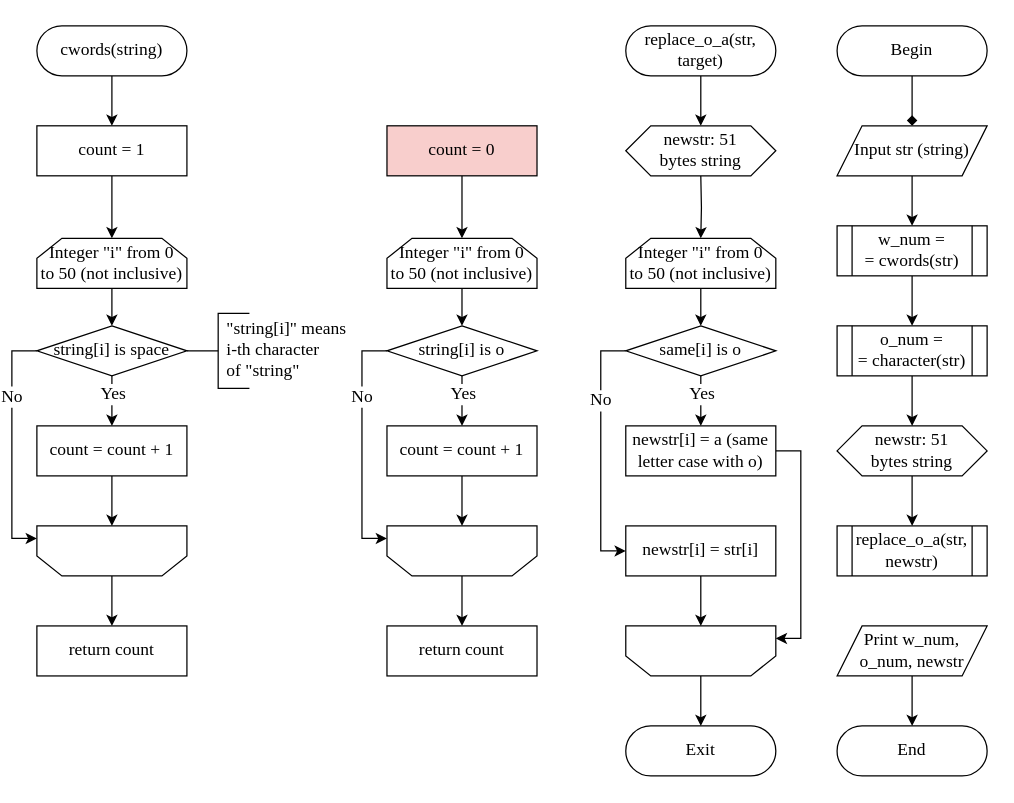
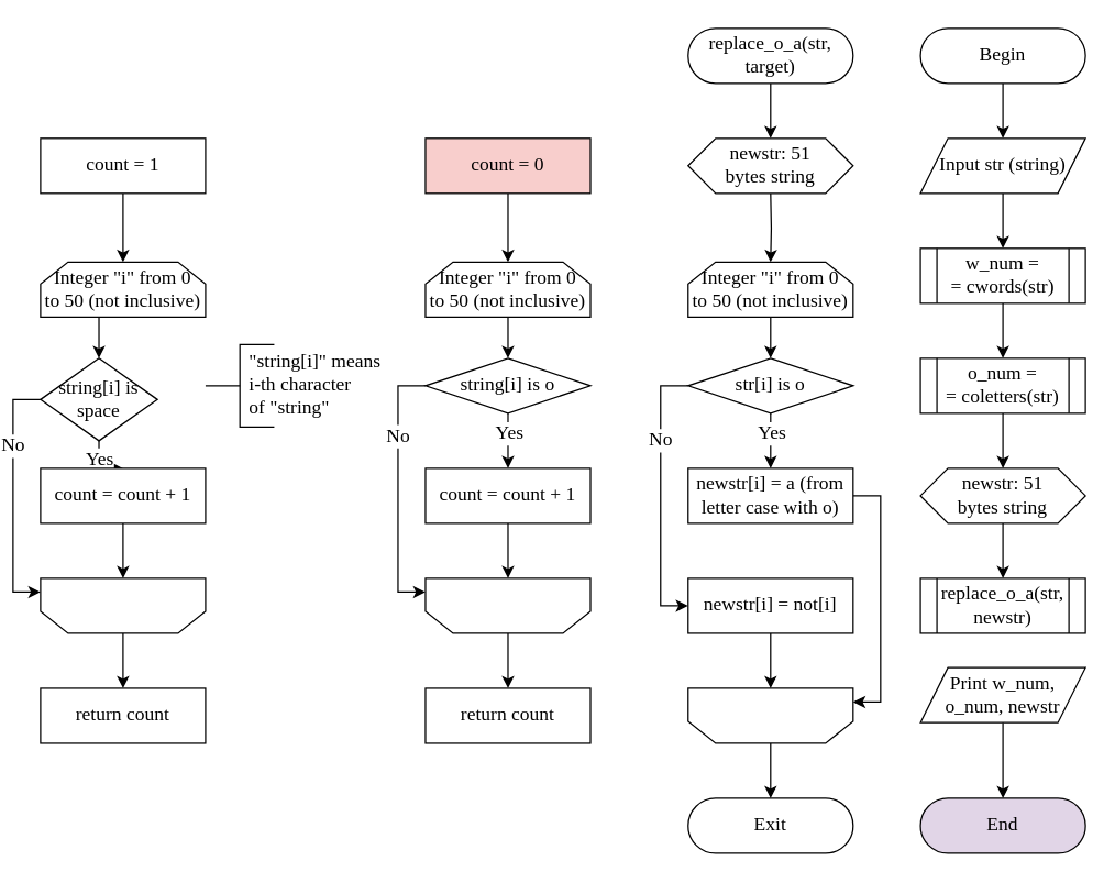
  <mxCell id="0" />
  <mxCell id="1" parent="0" />
- <mxCell id="2" value="" style="edgeStyle=orthogonalEdgeStyle;rounded=0;orthogonalLoop=1;jettySize=auto;html=1;fontFamily=Times New Roman;fontSize=14;endArrow=diamond;" edge="1" parent="1" source="3" target="23"><mxGeometry relative="1" as="geometry" /></mxCell>
+ <mxCell id="2" value="" style="edgeStyle=orthogonalEdgeStyle;rounded=0;orthogonalLoop=1;jettySize=auto;html=1;fontFamily=Times New Roman;fontSize=14;" edge="1" parent="1" source="3" target="23"><mxGeometry relative="1" as="geometry" /></mxCell>
  <mxCell id="3" value="Begin" style="rounded=1;whiteSpace=wrap;html=1;arcSize=50;fontSize=14;fontFamily=Times New Roman;" vertex="1" parent="1"><mxGeometry x="660" y="20" width="120" height="40" as="geometry" /></mxCell>
- <mxCell id="4" value="" style="edgeStyle=orthogonalEdgeStyle;rounded=0;orthogonalLoop=1;jettySize=auto;html=1;fontFamily=Times New Roman;fontSize=14;" edge="1" parent="1" source="5" target="7"><mxGeometry relative="1" as="geometry" /></mxCell>
- <mxCell id="5" value="cwords(string)" style="rounded=1;whiteSpace=wrap;html=1;arcSize=50;fontSize=14;fontFamily=Times New Roman;" vertex="1" parent="1"><mxGeometry x="20" y="20" width="120" height="40" as="geometry" /></mxCell>
  <mxCell id="6" value="" style="edgeStyle=orthogonalEdgeStyle;rounded=0;orthogonalLoop=1;jettySize=auto;html=1;fontFamily=Times New Roman;fontSize=14;" edge="1" parent="1" source="7" target="9"><mxGeometry relative="1" as="geometry" /></mxCell>
  <mxCell id="7" value="count = 1" style="rounded=0;whiteSpace=wrap;html=1;fontFamily=Times New Roman;fontSize=14;" vertex="1" parent="1"><mxGeometry x="20" y="100" width="120" height="40" as="geometry" /></mxCell>
  <mxCell id="8" style="edgeStyle=orthogonalEdgeStyle;rounded=0;orthogonalLoop=1;jettySize=auto;html=1;exitX=0.5;exitY=1;exitDx=0;exitDy=0;entryX=0.5;entryY=0;entryDx=0;entryDy=0;fontFamily=Times New Roman;fontSize=14;" edge="1" parent="1" source="9" target="14"><mxGeometry relative="1" as="geometry" /></mxCell>
  <mxCell id="9" value="&lt;div&gt;Integer &quot;i&quot; from 0&lt;/div&gt;&lt;div&gt;to 50 (not inclusive)&lt;/div&gt;" style="shape=loopLimit;whiteSpace=wrap;html=1;fontFamily=Times New Roman;fontSize=14;strokeColor=#000000;fillColor=#FFFFFF;gradientColor=none;" vertex="1" parent="1"><mxGeometry x="20" y="190" width="120" height="40" as="geometry" /></mxCell>
  <mxCell id="10" value="" style="edgeStyle=orthogonalEdgeStyle;rounded=0;orthogonalLoop=1;jettySize=auto;html=1;fontFamily=Times New Roman;fontSize=14;" edge="1" parent="1" source="14" target="18"><mxGeometry relative="1" as="geometry" /></mxCell>
  <mxCell id="11" value="Yes" style="edgeLabel;html=1;align=center;verticalAlign=middle;resizable=0;points=[];fontSize=14;fontFamily=Times New Roman;" vertex="1" connectable="0" parent="10"><mxGeometry x="-0.293" y="2" relative="1" as="geometry"><mxPoint x="-2" as="offset" /></mxGeometry></mxCell>
  <mxCell id="12" style="edgeStyle=orthogonalEdgeStyle;rounded=0;orthogonalLoop=1;jettySize=auto;html=1;exitX=0;exitY=0.5;exitDx=0;exitDy=0;entryX=0;entryY=0.25;entryDx=0;entryDy=0;fontFamily=Times New Roman;fontSize=14;" edge="1" parent="1" source="14" target="20"><mxGeometry relative="1" as="geometry" /></mxCell>
  <mxCell id="13" value="No" style="edgeLabel;html=1;align=center;verticalAlign=middle;resizable=0;points=[];fontSize=14;fontFamily=Times New Roman;" vertex="1" connectable="0" parent="12"><mxGeometry x="-0.415" y="-1" relative="1" as="geometry"><mxPoint as="offset" /></mxGeometry></mxCell>
- <mxCell id="14" value="string[i] is space" style="rhombus;whiteSpace=wrap;html=1;fontFamily=Times New Roman;fontSize=14;strokeColor=#000000;fillColor=#FFFFFF;gradientColor=none;" vertex="1" parent="1"><mxGeometry x="20" y="260" width="120" height="40" as="geometry" /></mxCell>
+ <mxCell id="14" value="string[i] is space" style="rhombus;whiteSpace=wrap;html=1;fontFamily=Times New Roman;fontSize=14;strokeColor=#000000;fillColor=#FFFFFF;gradientColor=none;" vertex="1" parent="1"><mxGeometry x="20" y="260" width="85" height="60" as="geometry" /></mxCell>
  <mxCell id="15" value="" style="strokeWidth=1;html=1;shape=mxgraph.flowchart.annotation_2;align=left;labelPosition=right;pointerEvents=1;fontFamily=Times New Roman;fontSize=14;fillColor=#FFFFFF;gradientColor=none;" vertex="1" parent="1"><mxGeometry x="140" y="250" width="50" height="60" as="geometry" /></mxCell>
  <mxCell id="16" value="&lt;div align=&quot;left&quot;&gt;&quot;string[i]&quot; means&lt;/div&gt;&lt;div align=&quot;left&quot;&gt;i-th character&lt;/div&gt;&lt;div align=&quot;left&quot;&gt;of &quot;string&quot;&lt;br&gt;&lt;/div&gt;" style="text;html=1;align=left;verticalAlign=middle;resizable=0;points=[];autosize=1;strokeColor=none;fillColor=none;fontSize=14;fontFamily=Times New Roman;" vertex="1" parent="1"><mxGeometry x="170" y="250" width="110" height="60" as="geometry" /></mxCell>
  <mxCell id="17" value="" style="edgeStyle=orthogonalEdgeStyle;rounded=0;orthogonalLoop=1;jettySize=auto;html=1;fontFamily=Times New Roman;fontSize=14;" edge="1" parent="1" source="18" target="20"><mxGeometry relative="1" as="geometry" /></mxCell>
  <mxCell id="18" value="&lt;div align=&quot;center&quot;&gt;count = count + 1&lt;/div&gt;" style="rounded=0;whiteSpace=wrap;html=1;fontFamily=Times New Roman;fontSize=14;strokeColor=#000000;strokeWidth=1;fillColor=#FFFFFF;gradientColor=none;align=center;" vertex="1" parent="1"><mxGeometry x="20" y="340" width="120" height="40" as="geometry" /></mxCell>
  <mxCell id="19" value="" style="edgeStyle=orthogonalEdgeStyle;rounded=0;orthogonalLoop=1;jettySize=auto;html=1;fontFamily=Times New Roman;fontSize=14;" edge="1" parent="1" source="20" target="21"><mxGeometry relative="1" as="geometry" /></mxCell>
  <mxCell id="20" value="" style="shape=loopLimit;whiteSpace=wrap;html=1;fontFamily=Times New Roman;fontSize=14;strokeColor=#000000;fillColor=#FFFFFF;gradientColor=none;align=left;flipV=1;" vertex="1" parent="1"><mxGeometry x="20" y="420" width="120" height="40" as="geometry" /></mxCell>
  <mxCell id="21" value="return count" style="rounded=0;whiteSpace=wrap;html=1;fontFamily=Times New Roman;fontSize=14;strokeColor=#000000;strokeWidth=1;fillColor=#FFFFFF;gradientColor=none;align=center;" vertex="1" parent="1"><mxGeometry x="20" y="500" width="120" height="40" as="geometry" /></mxCell>
  <mxCell id="22" value="" style="edgeStyle=orthogonalEdgeStyle;rounded=0;orthogonalLoop=1;jettySize=auto;html=1;fontFamily=Times New Roman;fontSize=14;" edge="1" parent="1" source="23" target="25"><mxGeometry relative="1" as="geometry" /></mxCell>
  <mxCell id="23" value="Input str (string)" style="shape=parallelogram;perimeter=parallelogramPerimeter;whiteSpace=wrap;html=1;fixedSize=1;fontFamily=Times New Roman;fontSize=14;strokeColor=#000000;fillColor=#FFFFFF;gradientColor=none;align=center;" vertex="1" parent="1"><mxGeometry x="660" y="100" width="120" height="40" as="geometry" /></mxCell>
  <mxCell id="24" value="" style="edgeStyle=orthogonalEdgeStyle;rounded=0;orthogonalLoop=1;jettySize=auto;html=1;fontFamily=Times New Roman;fontSize=14;" edge="1" parent="1" source="25" target="41"><mxGeometry relative="1" as="geometry" /></mxCell>
  <mxCell id="25" value="&lt;div&gt;w_num =&lt;/div&gt;&lt;div&gt;= cwords(str)&lt;/div&gt;" style="shape=process;whiteSpace=wrap;html=1;backgroundOutline=1;fontFamily=Times New Roman;fontSize=14;align=center;" vertex="1" parent="1"><mxGeometry x="660" y="180" width="120" height="40" as="geometry" /></mxCell>
  <mxCell id="26" value="" style="edgeStyle=orthogonalEdgeStyle;rounded=0;orthogonalLoop=1;jettySize=auto;html=1;fontFamily=Times New Roman;fontSize=14;" edge="1" parent="1" source="27" target="29"><mxGeometry relative="1" as="geometry" /></mxCell>
  <mxCell id="27" value="count = 0" style="rounded=0;whiteSpace=wrap;html=1;fontFamily=Times New Roman;fontSize=14;fillColor=#f8cecc;" vertex="1" parent="1"><mxGeometry x="300" y="100" width="120" height="40" as="geometry" /></mxCell>
  <mxCell id="28" style="edgeStyle=orthogonalEdgeStyle;rounded=0;orthogonalLoop=1;jettySize=auto;html=1;exitX=0.5;exitY=1;exitDx=0;exitDy=0;entryX=0.5;entryY=0;entryDx=0;entryDy=0;fontFamily=Times New Roman;fontSize=14;" edge="1" parent="1" source="29" target="34"><mxGeometry relative="1" as="geometry" /></mxCell>
  <mxCell id="29" value="&lt;div&gt;Integer &quot;i&quot; from 0&lt;/div&gt;&lt;div&gt;to 50 (not inclusive)&lt;/div&gt;" style="shape=loopLimit;whiteSpace=wrap;html=1;fontFamily=Times New Roman;fontSize=14;strokeColor=#000000;fillColor=#FFFFFF;gradientColor=none;" vertex="1" parent="1"><mxGeometry x="300" y="190" width="120" height="40" as="geometry" /></mxCell>
  <mxCell id="30" value="" style="edgeStyle=orthogonalEdgeStyle;rounded=0;orthogonalLoop=1;jettySize=auto;html=1;fontFamily=Times New Roman;fontSize=14;" edge="1" parent="1" source="34" target="36"><mxGeometry relative="1" as="geometry" /></mxCell>
  <mxCell id="31" value="Yes" style="edgeLabel;html=1;align=center;verticalAlign=middle;resizable=0;points=[];fontSize=14;fontFamily=Times New Roman;" vertex="1" connectable="0" parent="30"><mxGeometry x="-0.293" y="2" relative="1" as="geometry"><mxPoint x="-2" as="offset" /></mxGeometry></mxCell>
  <mxCell id="32" style="edgeStyle=orthogonalEdgeStyle;rounded=0;orthogonalLoop=1;jettySize=auto;html=1;exitX=0;exitY=0.5;exitDx=0;exitDy=0;entryX=0;entryY=0.25;entryDx=0;entryDy=0;fontFamily=Times New Roman;fontSize=14;" edge="1" parent="1" source="34" target="38"><mxGeometry relative="1" as="geometry" /></mxCell>
  <mxCell id="33" value="No" style="edgeLabel;html=1;align=center;verticalAlign=middle;resizable=0;points=[];fontSize=14;fontFamily=Times New Roman;" vertex="1" connectable="0" parent="32"><mxGeometry x="-0.415" y="-1" relative="1" as="geometry"><mxPoint as="offset" /></mxGeometry></mxCell>
  <mxCell id="34" value="string[i] is o" style="rhombus;whiteSpace=wrap;html=1;fontFamily=Times New Roman;fontSize=14;strokeColor=#000000;fillColor=#FFFFFF;gradientColor=none;" vertex="1" parent="1"><mxGeometry x="300" y="260" width="120" height="40" as="geometry" /></mxCell>
  <mxCell id="35" value="" style="edgeStyle=orthogonalEdgeStyle;rounded=0;orthogonalLoop=1;jettySize=auto;html=1;fontFamily=Times New Roman;fontSize=14;" edge="1" parent="1" source="36" target="38"><mxGeometry relative="1" as="geometry" /></mxCell>
  <mxCell id="36" value="&lt;div align=&quot;center&quot;&gt;count = count + 1&lt;/div&gt;" style="rounded=0;whiteSpace=wrap;html=1;fontFamily=Times New Roman;fontSize=14;strokeColor=#000000;strokeWidth=1;fillColor=#FFFFFF;gradientColor=none;align=center;" vertex="1" parent="1"><mxGeometry x="300" y="340" width="120" height="40" as="geometry" /></mxCell>
  <mxCell id="37" value="" style="edgeStyle=orthogonalEdgeStyle;rounded=0;orthogonalLoop=1;jettySize=auto;html=1;fontFamily=Times New Roman;fontSize=14;" edge="1" parent="1" source="38" target="39"><mxGeometry relative="1" as="geometry" /></mxCell>
  <mxCell id="38" value="" style="shape=loopLimit;whiteSpace=wrap;html=1;fontFamily=Times New Roman;fontSize=14;strokeColor=#000000;fillColor=#FFFFFF;gradientColor=none;align=left;flipV=1;" vertex="1" parent="1"><mxGeometry x="300" y="420" width="120" height="40" as="geometry" /></mxCell>
  <mxCell id="39" value="return count" style="rounded=0;whiteSpace=wrap;html=1;fontFamily=Times New Roman;fontSize=14;strokeColor=#000000;strokeWidth=1;fillColor=#FFFFFF;gradientColor=none;align=center;" vertex="1" parent="1"><mxGeometry x="300" y="500" width="120" height="40" as="geometry" /></mxCell>
  <mxCell id="40" value="" style="edgeStyle=orthogonalEdgeStyle;rounded=0;orthogonalLoop=1;jettySize=auto;html=1;fontFamily=Times New Roman;fontSize=14;" edge="1" parent="1" source="41" target="43"><mxGeometry relative="1" as="geometry" /></mxCell>
- <mxCell id="41" value="&lt;div&gt;o_num =&lt;/div&gt;&lt;div&gt;= character(str)&lt;/div&gt;" style="shape=process;whiteSpace=wrap;html=1;backgroundOutline=1;fontFamily=Times New Roman;fontSize=14;align=center;" vertex="1" parent="1"><mxGeometry x="660" y="260" width="120" height="40" as="geometry" /></mxCell>
+ <mxCell id="41" value="&lt;div&gt;o_num =&lt;/div&gt;&lt;div&gt;= coletters(str)&lt;/div&gt;" style="shape=process;whiteSpace=wrap;html=1;backgroundOutline=1;fontFamily=Times New Roman;fontSize=14;align=center;" vertex="1" parent="1"><mxGeometry x="660" y="260" width="120" height="40" as="geometry" /></mxCell>
  <mxCell id="42" value="" style="edgeStyle=orthogonalEdgeStyle;rounded=0;orthogonalLoop=1;jettySize=auto;html=1;fontFamily=Times New Roman;fontSize=14;" edge="1" parent="1" source="43" target="58"><mxGeometry relative="1" as="geometry" /></mxCell>
  <mxCell id="43" value="&lt;div&gt;newstr: 51&lt;/div&gt;&lt;div&gt;bytes string&lt;/div&gt;" style="shape=hexagon;perimeter=hexagonPerimeter2;whiteSpace=wrap;html=1;fixedSize=1;fontFamily=Times New Roman;fontSize=14;align=center;" vertex="1" parent="1"><mxGeometry x="660" y="340" width="120" height="40" as="geometry" /></mxCell>
  <mxCell id="44" value="" style="edgeStyle=orthogonalEdgeStyle;rounded=0;orthogonalLoop=1;jettySize=auto;html=1;fontFamily=Times New Roman;fontSize=14;" edge="1" parent="1" source="45"><mxGeometry relative="1" as="geometry"><mxPoint x="551" y="100" as="targetPoint" /></mxGeometry></mxCell>
  <mxCell id="45" value="replace_o_a(str, target)" style="rounded=1;whiteSpace=wrap;html=1;arcSize=50;fontSize=14;fontFamily=Times New Roman;" vertex="1" parent="1"><mxGeometry x="491" y="20" width="120" height="40" as="geometry" /></mxCell>
  <mxCell id="46" value="" style="edgeStyle=orthogonalEdgeStyle;rounded=0;orthogonalLoop=1;jettySize=auto;html=1;fontFamily=Times New Roman;fontSize=14;" edge="1" parent="1" target="48"><mxGeometry relative="1" as="geometry"><mxPoint x="551" y="140" as="sourcePoint" /></mxGeometry></mxCell>
  <mxCell id="47" style="edgeStyle=orthogonalEdgeStyle;rounded=0;orthogonalLoop=1;jettySize=auto;html=1;exitX=0.5;exitY=1;exitDx=0;exitDy=0;entryX=0.5;entryY=0;entryDx=0;entryDy=0;fontFamily=Times New Roman;fontSize=14;" edge="1" parent="1" source="48" target="53"><mxGeometry relative="1" as="geometry" /></mxCell>
  <mxCell id="48" value="&lt;div&gt;Integer &quot;i&quot; from 0&lt;/div&gt;&lt;div&gt;to 50 (not inclusive)&lt;/div&gt;" style="shape=loopLimit;whiteSpace=wrap;html=1;fontFamily=Times New Roman;fontSize=14;strokeColor=#000000;fillColor=#FFFFFF;gradientColor=none;" vertex="1" parent="1"><mxGeometry x="491" y="190" width="120" height="40" as="geometry" /></mxCell>
  <mxCell id="49" value="" style="edgeStyle=orthogonalEdgeStyle;rounded=0;orthogonalLoop=1;jettySize=auto;html=1;fontFamily=Times New Roman;fontSize=14;" edge="1" parent="1" source="53" target="55"><mxGeometry relative="1" as="geometry" /></mxCell>
  <mxCell id="50" value="Yes" style="edgeLabel;html=1;align=center;verticalAlign=middle;resizable=0;points=[];fontSize=14;fontFamily=Times New Roman;" vertex="1" connectable="0" parent="49"><mxGeometry x="-0.293" y="2" relative="1" as="geometry"><mxPoint x="-2" as="offset" /></mxGeometry></mxCell>
  <mxCell id="51" style="edgeStyle=orthogonalEdgeStyle;rounded=0;orthogonalLoop=1;jettySize=auto;html=1;exitX=0;exitY=0.5;exitDx=0;exitDy=0;entryX=0;entryY=0.5;entryDx=0;entryDy=0;fontFamily=Times New Roman;fontSize=14;" edge="1" parent="1" source="53" target="64"><mxGeometry relative="1" as="geometry" /></mxCell>
  <mxCell id="52" value="No" style="edgeLabel;html=1;align=center;verticalAlign=middle;resizable=0;points=[];fontSize=14;fontFamily=Times New Roman;" vertex="1" connectable="0" parent="51"><mxGeometry x="-0.415" y="-1" relative="1" as="geometry"><mxPoint as="offset" /></mxGeometry></mxCell>
- <mxCell id="53" value="same[i] is o" style="rhombus;whiteSpace=wrap;html=1;fontFamily=Times New Roman;fontSize=14;strokeColor=#000000;fillColor=#FFFFFF;gradientColor=none;" vertex="1" parent="1"><mxGeometry x="491" y="260" width="120" height="40" as="geometry" /></mxCell>
+ <mxCell id="53" value="str[i] is o" style="rhombus;whiteSpace=wrap;html=1;fontFamily=Times New Roman;fontSize=14;strokeColor=#000000;fillColor=#FFFFFF;gradientColor=none;" vertex="1" parent="1"><mxGeometry x="491" y="260" width="120" height="40" as="geometry" /></mxCell>
  <mxCell id="54" style="edgeStyle=orthogonalEdgeStyle;rounded=0;orthogonalLoop=1;jettySize=auto;html=1;exitX=1;exitY=0.5;exitDx=0;exitDy=0;entryX=1;entryY=0.25;entryDx=0;entryDy=0;fontFamily=Times New Roman;fontSize=14;" edge="1" parent="1" source="55" target="57"><mxGeometry relative="1" as="geometry" /></mxCell>
- <mxCell id="55" value="newstr[i] = a (same letter case with o)" style="rounded=0;whiteSpace=wrap;html=1;fontFamily=Times New Roman;fontSize=14;strokeColor=#000000;strokeWidth=1;fillColor=#FFFFFF;gradientColor=none;align=center;" vertex="1" parent="1"><mxGeometry x="491" y="340" width="120" height="40" as="geometry" /></mxCell>
+ <mxCell id="55" value="newstr[i] = a (from letter case with o)" style="rounded=0;whiteSpace=wrap;html=1;fontFamily=Times New Roman;fontSize=14;strokeColor=#000000;strokeWidth=1;fillColor=#FFFFFF;gradientColor=none;align=center;" vertex="1" parent="1"><mxGeometry x="491" y="340" width="120" height="40" as="geometry" /></mxCell>
  <mxCell id="56" value="" style="edgeStyle=orthogonalEdgeStyle;rounded=0;orthogonalLoop=1;jettySize=auto;html=1;fontFamily=Times New Roman;fontSize=14;" edge="1" parent="1" source="57"><mxGeometry relative="1" as="geometry"><mxPoint x="551" y="580" as="targetPoint" /></mxGeometry></mxCell>
  <mxCell id="57" value="" style="shape=loopLimit;whiteSpace=wrap;html=1;fontFamily=Times New Roman;fontSize=14;strokeColor=#000000;fillColor=#FFFFFF;gradientColor=none;align=left;flipV=1;" vertex="1" parent="1"><mxGeometry x="491" y="500" width="120" height="40" as="geometry" /></mxCell>
  <mxCell id="58" value="&lt;div&gt;replace_o_a(str, newstr)&lt;/div&gt;" style="shape=process;whiteSpace=wrap;html=1;backgroundOutline=1;fontFamily=Times New Roman;fontSize=14;align=center;" vertex="1" parent="1"><mxGeometry x="660" y="420" width="120" height="40" as="geometry" /></mxCell>
  <mxCell id="59" value="" style="edgeStyle=orthogonalEdgeStyle;rounded=0;orthogonalLoop=1;jettySize=auto;html=1;fontFamily=Times New Roman;fontSize=14;" edge="1" parent="1" source="60" target="61"><mxGeometry relative="1" as="geometry" /></mxCell>
- <mxCell id="60" value="&lt;div&gt;Print w_num, o_num, newstr&lt;br&gt;&lt;/div&gt;" style="shape=parallelogram;perimeter=parallelogramPerimeter;whiteSpace=wrap;html=1;fixedSize=1;fontFamily=Times New Roman;fontSize=14;strokeColor=#000000;fillColor=#FFFFFF;gradientColor=none;align=center;" vertex="1" parent="1"><mxGeometry x="660" y="500" width="120" height="40" as="geometry" /></mxCell>
- <mxCell id="61" value="End" style="rounded=1;whiteSpace=wrap;html=1;fontFamily=Times New Roman;fontSize=14;align=center;arcSize=50;" vertex="1" parent="1"><mxGeometry x="660" y="580" width="120" height="40" as="geometry" /></mxCell>
+ <mxCell id="60" value="&lt;div&gt;Print w_num, o_num, newstr&lt;br&gt;&lt;/div&gt;" style="shape=parallelogram;perimeter=parallelogramPerimeter;whiteSpace=wrap;html=1;fixedSize=1;fontFamily=Times New Roman;fontSize=14;strokeColor=#000000;fillColor=#FFFFFF;gradientColor=none;align=center;" vertex="1" parent="1"><mxGeometry x="660" y="485" width="120" height="40" as="geometry" /></mxCell>
+ <mxCell id="61" value="End" style="rounded=1;whiteSpace=wrap;html=1;fontFamily=Times New Roman;fontSize=14;align=center;arcSize=50;fillColor=#e1d5e7;" vertex="1" parent="1"><mxGeometry x="660" y="580" width="120" height="40" as="geometry" /></mxCell>
  <mxCell id="62" value="&lt;div&gt;newstr: 51&lt;/div&gt;&lt;div&gt;bytes string&lt;/div&gt;" style="shape=hexagon;perimeter=hexagonPerimeter2;whiteSpace=wrap;html=1;fixedSize=1;fontFamily=Times New Roman;fontSize=14;align=center;" vertex="1" parent="1"><mxGeometry x="491" y="100" width="120" height="40" as="geometry" /></mxCell>
  <mxCell id="63" value="" style="edgeStyle=orthogonalEdgeStyle;rounded=0;orthogonalLoop=1;jettySize=auto;html=1;fontFamily=Times New Roman;fontSize=14;" edge="1" parent="1" source="64" target="57"><mxGeometry relative="1" as="geometry" /></mxCell>
- <mxCell id="64" value="newstr[i] = str[i]" style="rounded=0;whiteSpace=wrap;html=1;fontFamily=Times New Roman;fontSize=14;strokeColor=#000000;strokeWidth=1;fillColor=#FFFFFF;gradientColor=none;align=center;" vertex="1" parent="1"><mxGeometry x="491" y="420" width="120" height="40" as="geometry" /></mxCell>
+ <mxCell id="64" value="newstr[i] = not[i]" style="rounded=0;whiteSpace=wrap;html=1;fontFamily=Times New Roman;fontSize=14;strokeColor=#000000;strokeWidth=1;fillColor=#FFFFFF;gradientColor=none;align=center;" vertex="1" parent="1"><mxGeometry x="491" y="420" width="120" height="40" as="geometry" /></mxCell>
  <mxCell id="65" value="Exit" style="rounded=1;whiteSpace=wrap;html=1;fontFamily=Times New Roman;fontSize=14;align=center;arcSize=50;" vertex="1" parent="1"><mxGeometry x="491" y="580" width="120" height="40" as="geometry" /></mxCell>
